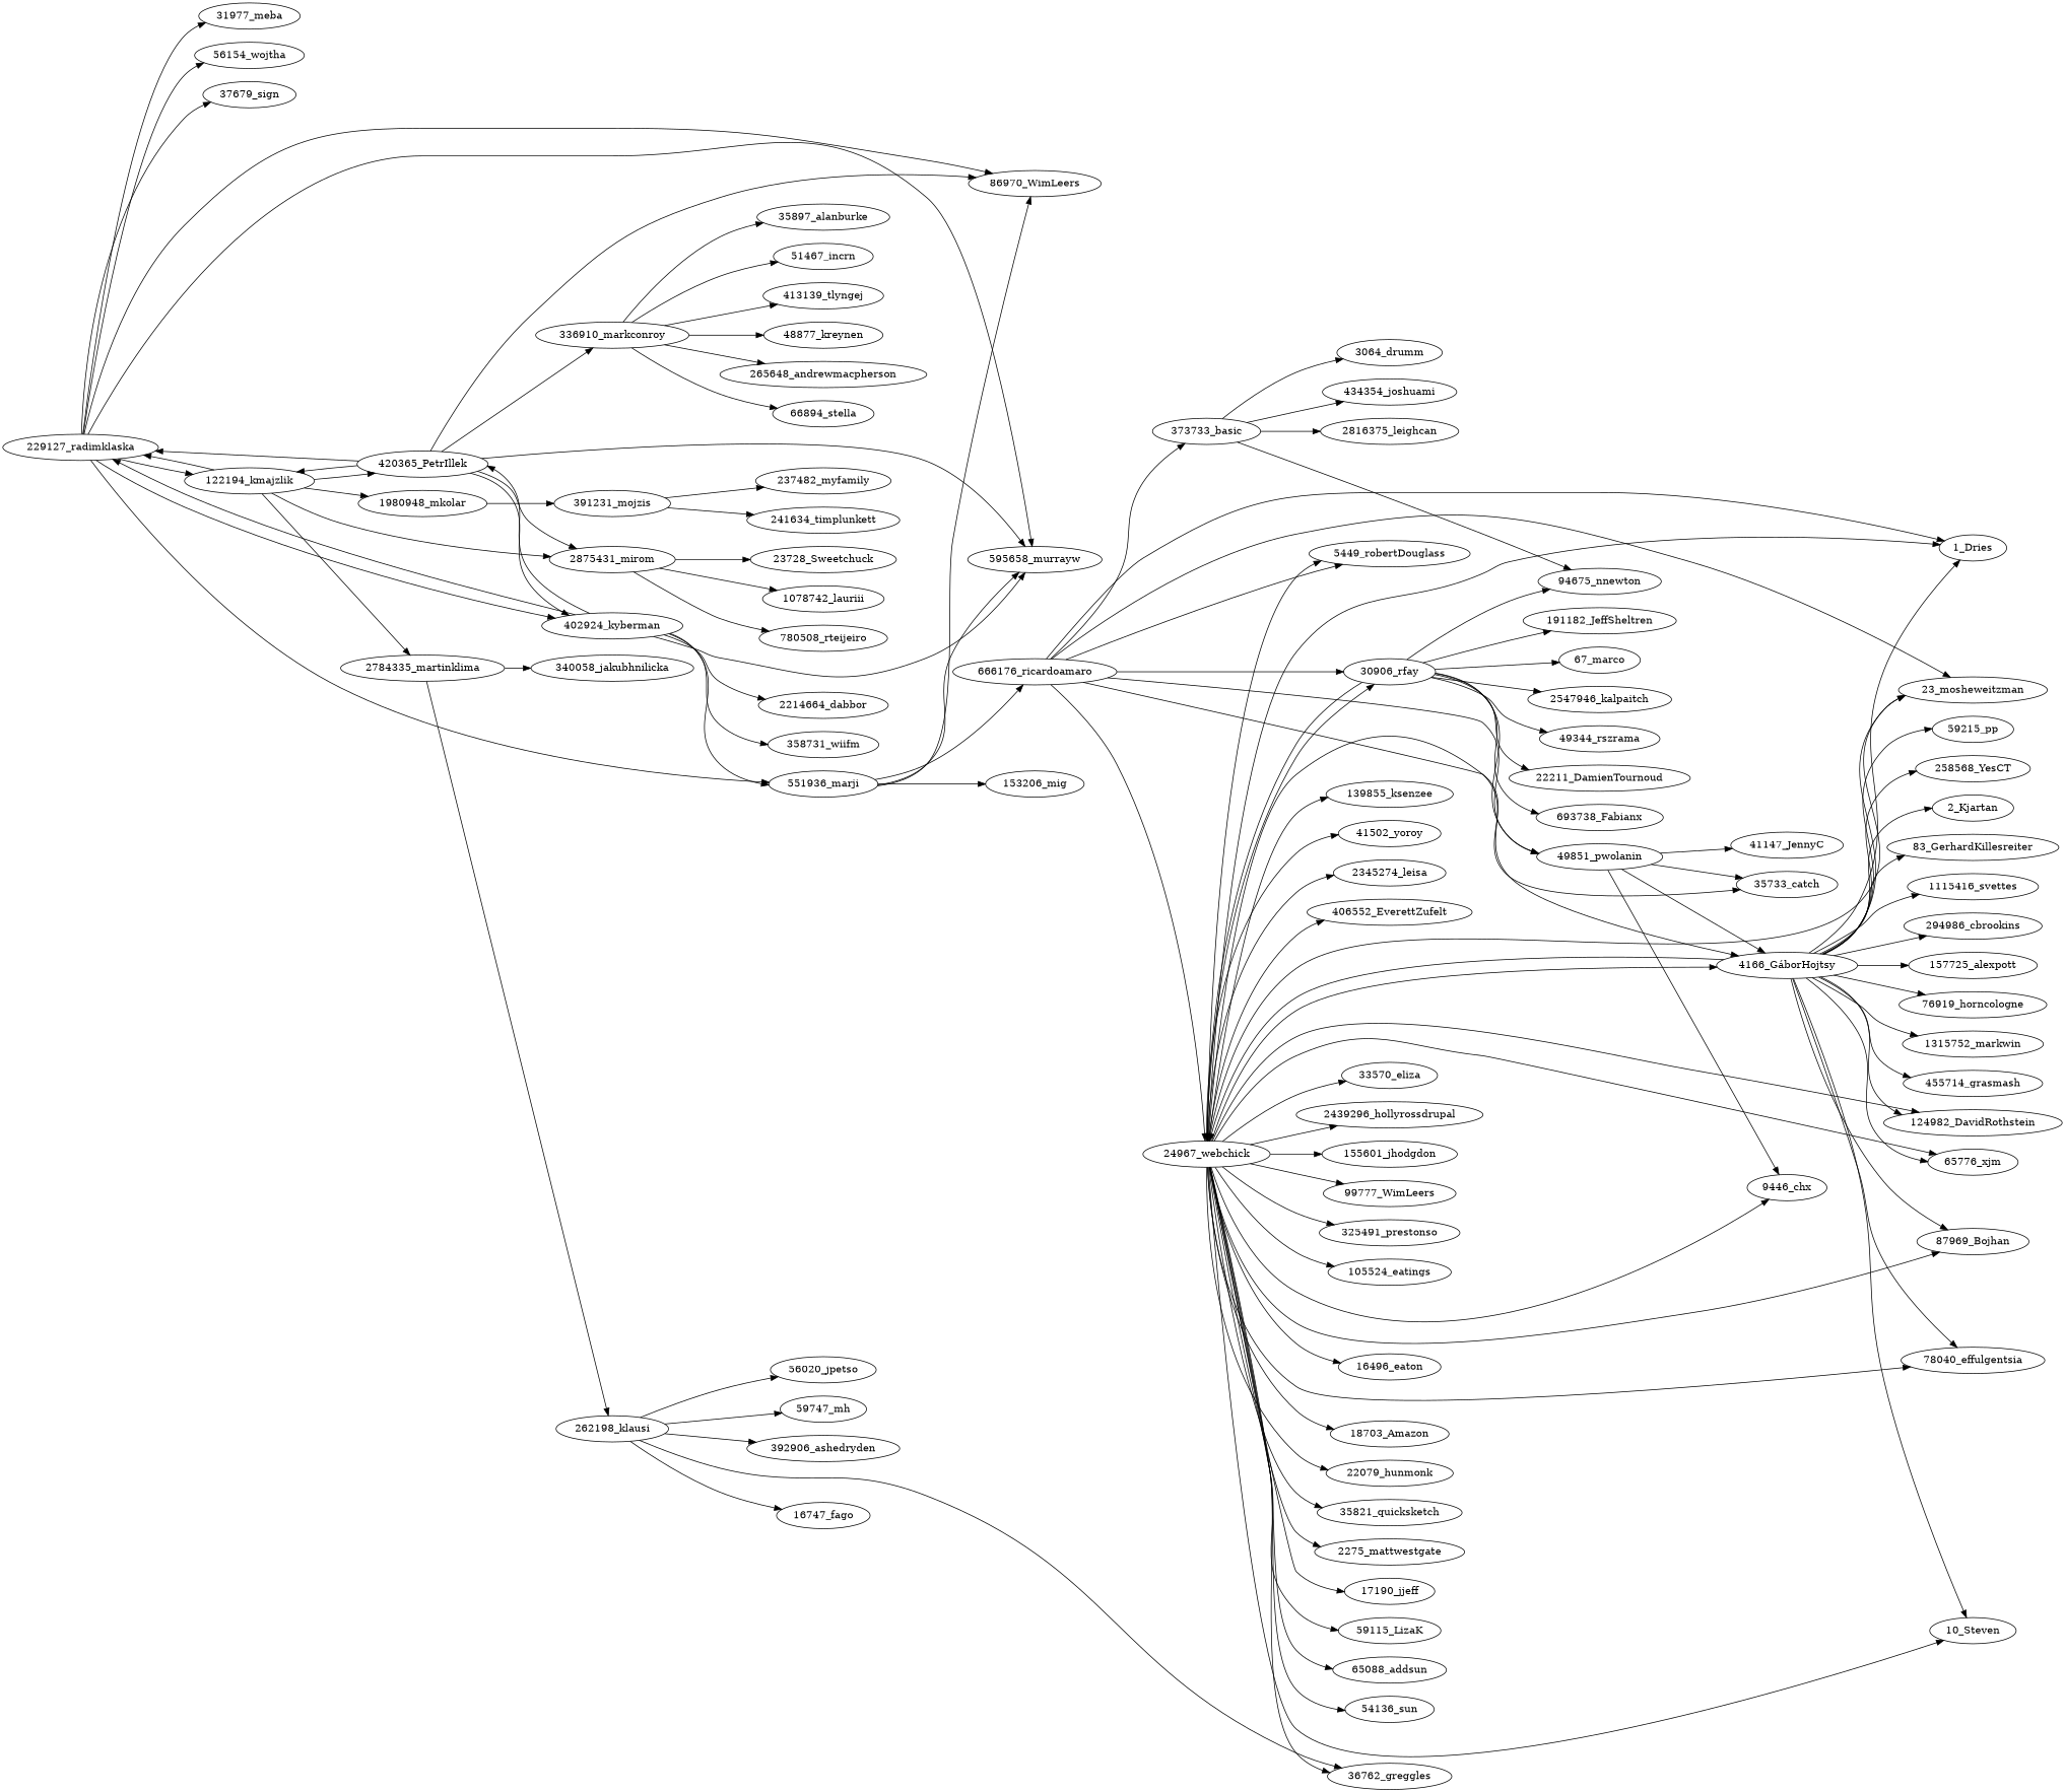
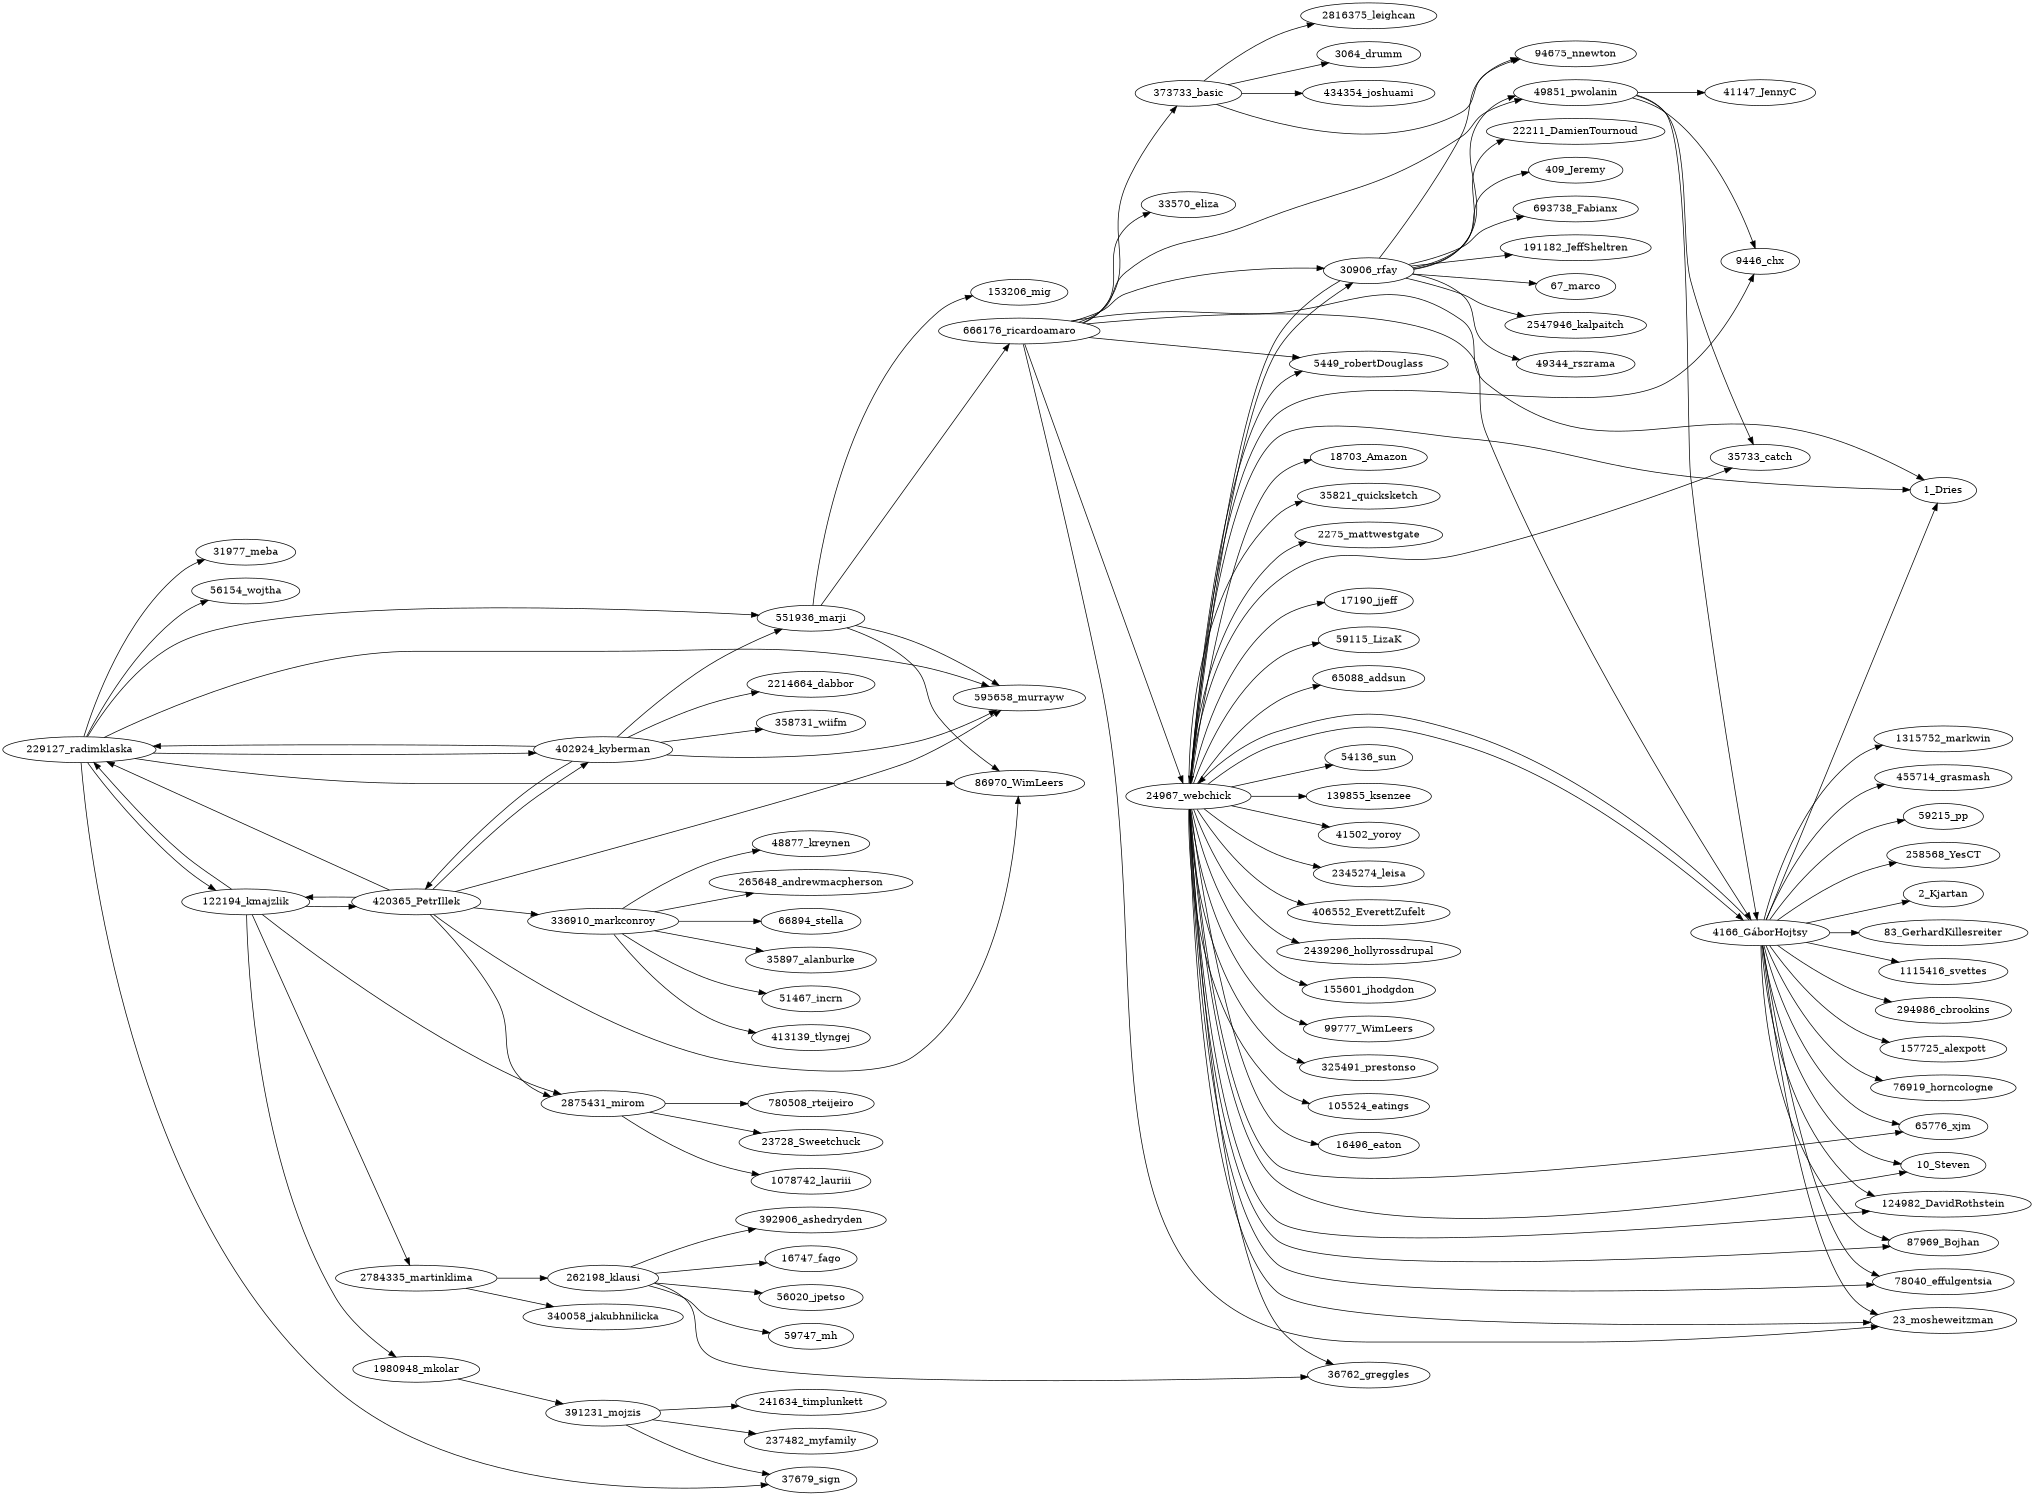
  digraph {
    rankdir=LR
    "229127_radimklaska"
    "31977_meba"
    "56154_wojtha"
    "37679_sign"
    "595658_murrayw"
    n6 [label="86970_WimLeers"]
    "551936_marji"
    "122194_kmajzlik"
    "402924_kyberman"
    "153206_mig"
    "666176_ricardoamaro"
    "1980948_mkolar"
    "420365_PetrIllek"
    "2875431_mirom"
    "2784335_martinklima"
    "2214664_dabbor"
    "358731_wiifm"
    "1_Dries"
    "24967_webchick"
    "5449_robertDouglass"
    "4166_GáborHojtsy"
    "23_mosheweitzman"
    "30906_rfay"
    "49851_pwolanin"
    "373733_basic"
    "9446_chx"
    "10_Steven"
    "18703_Amazon"
-   "22079_hunmonk"
    "35821_quicksketch"
    "2275_mattwestgate"
    "17190_jjeff"
    "59115_LizaK"
    "65088_addsun"
    "54136_sun"
    "124982_DavidRothstein"
    "35733_catch"
    "139855_ksenzee"
    "87969_Bojhan"
    "41502_yoroy"
    "2345274_leisa"
    "406552_EverettZufelt"
    "78040_effulgentsia"
    "36762_greggles"
    "65776_xjm"
    "33570_eliza"
    "2439296_hollyrossdrupal"
    "155601_jhodgdon"
    "99777_WimLeers"
    "325491_prestonso"
    "105524_eatings"
    "16496_eaton"
    "59215_pp"
    "258568_YesCT"
    "2_Kjartan"
    "83_GerhardKillesreiter"
    "1115416_svettes"
    "294986_cbrookins"
    "157725_alexpott"
    "76919_horncologne"
    "1315752_markwin"
    "455714_grasmash"
    "94675_nnewton"
    "49344_rszrama"
    "22211_DamienTournoud"
+   "409_Jeremy"
    "693738_Fabianx"
    "191182_JeffSheltren"
    "67_marco"
    "2547946_kalpaitch"
    "41147_JennyC"
    "3064_drumm"
    "434354_joshuami"
    "2816375_leighcan"
    "391231_mojzis"
    "336910_markconroy"
    "1078742_lauriii"
    "780508_rteijeiro"
    "23728_Sweetchuck"
    "262198_klausi"
    "340058_jakubhnilicka"
    "237482_myfamily"
    "241634_timplunkett"
    "66894_stella"
    n85 [label="35897_alanburke"]
    "51467_incrn"
    "413139_tlyngej"
    "48877_kreynen"
    "265648_andrewmacpherson"
    "16747_fago"
    "56020_jpetso"
    "59747_mh"
    "392906_ashedryden"
    "229127_radimklaska" -> "31977_meba"
    "229127_radimklaska" -> "56154_wojtha"
    "229127_radimklaska" -> "37679_sign"
    "229127_radimklaska" -> "595658_murrayw"
    "229127_radimklaska" -> n6
    "229127_radimklaska" -> "551936_marji"
    "229127_radimklaska" -> "122194_kmajzlik"
    "229127_radimklaska" -> "402924_kyberman"
    "551936_marji" -> "595658_murrayw"
    "551936_marji" -> n6
    "551936_marji" -> "153206_mig"
    "551936_marji" -> "666176_ricardoamaro"
    "122194_kmajzlik" -> "229127_radimklaska"
    "122194_kmajzlik" -> "1980948_mkolar"
    "122194_kmajzlik" -> "420365_PetrIllek"
    "122194_kmajzlik" -> "2875431_mirom"
    "122194_kmajzlik" -> "2784335_martinklima"
    "402924_kyberman" -> "229127_radimklaska"
    "402924_kyberman" -> "595658_murrayw"
    "402924_kyberman" -> "551936_marji"
    "402924_kyberman" -> "420365_PetrIllek"
    "402924_kyberman" -> "2214664_dabbor"
    "402924_kyberman" -> "358731_wiifm"
    "666176_ricardoamaro" -> "1_Dries"
    "666176_ricardoamaro" -> "24967_webchick"
    "666176_ricardoamaro" -> "5449_robertDouglass"
    "666176_ricardoamaro" -> "4166_GáborHojtsy"
    "666176_ricardoamaro" -> "23_mosheweitzman"
    "666176_ricardoamaro" -> "30906_rfay"
    "666176_ricardoamaro" -> "49851_pwolanin"
    "666176_ricardoamaro" -> "373733_basic"
    "1980948_mkolar" -> "391231_mojzis"
    "420365_PetrIllek" -> "229127_radimklaska"
    "420365_PetrIllek" -> "595658_murrayw"
    "420365_PetrIllek" -> n6
    "420365_PetrIllek" -> "122194_kmajzlik"
    "420365_PetrIllek" -> "402924_kyberman"
    "420365_PetrIllek" -> "2875431_mirom"
    "420365_PetrIllek" -> "336910_markconroy"
    "2875431_mirom" -> "1078742_lauriii"
    "2875431_mirom" -> "780508_rteijeiro"
    "2875431_mirom" -> "23728_Sweetchuck"
    "2784335_martinklima" -> "262198_klausi"
    "2784335_martinklima" -> "340058_jakubhnilicka"
    "24967_webchick" -> "1_Dries"
    "24967_webchick" -> "5449_robertDouglass"
    "24967_webchick" -> "4166_GáborHojtsy"
    "24967_webchick" -> "23_mosheweitzman"
    "24967_webchick" -> "30906_rfay"
    "24967_webchick" -> "9446_chx"
    "24967_webchick" -> "10_Steven"
    "24967_webchick" -> "18703_Amazon"
-   "24967_webchick" -> "22079_hunmonk"
    "24967_webchick" -> "35821_quicksketch"
    "24967_webchick" -> "2275_mattwestgate"
    "24967_webchick" -> "17190_jjeff"
    "24967_webchick" -> "59115_LizaK"
    "24967_webchick" -> "65088_addsun"
    "24967_webchick" -> "54136_sun"
    "24967_webchick" -> "124982_DavidRothstein"
    "24967_webchick" -> "35733_catch"
    "24967_webchick" -> "139855_ksenzee"
    "24967_webchick" -> "87969_Bojhan"
    "24967_webchick" -> "41502_yoroy"
    "24967_webchick" -> "2345274_leisa"
    "24967_webchick" -> "406552_EverettZufelt"
    "24967_webchick" -> "78040_effulgentsia"
    "24967_webchick" -> "36762_greggles"
    "24967_webchick" -> "65776_xjm"
-   "24967_webchick" -> "33570_eliza"
+   "666176_ricardoamaro" -> "33570_eliza"
    "24967_webchick" -> "2439296_hollyrossdrupal"
    "24967_webchick" -> "155601_jhodgdon"
    "24967_webchick" -> "99777_WimLeers"
    "24967_webchick" -> "325491_prestonso"
    "24967_webchick" -> "105524_eatings"
    "24967_webchick" -> "16496_eaton"
    "4166_GáborHojtsy" -> "1_Dries"
    "4166_GáborHojtsy" -> "24967_webchick"
    "4166_GáborHojtsy" -> "23_mosheweitzman"
    "4166_GáborHojtsy" -> "10_Steven"
    "4166_GáborHojtsy" -> "124982_DavidRothstein"
    "4166_GáborHojtsy" -> "87969_Bojhan"
    "4166_GáborHojtsy" -> "78040_effulgentsia"
    "4166_GáborHojtsy" -> "65776_xjm"
    "4166_GáborHojtsy" -> "59215_pp"
    "4166_GáborHojtsy" -> "258568_YesCT"
    "4166_GáborHojtsy" -> "2_Kjartan"
    "4166_GáborHojtsy" -> "83_GerhardKillesreiter"
    "4166_GáborHojtsy" -> "1115416_svettes"
    "4166_GáborHojtsy" -> "294986_cbrookins"
    "4166_GáborHojtsy" -> "157725_alexpott"
    "4166_GáborHojtsy" -> "76919_horncologne"
    "4166_GáborHojtsy" -> "1315752_markwin"
    "4166_GáborHojtsy" -> "455714_grasmash"
    "30906_rfay" -> "24967_webchick"
    "30906_rfay" -> "49851_pwolanin"
    "30906_rfay" -> "94675_nnewton"
    "30906_rfay" -> "49344_rszrama"
    "30906_rfay" -> "22211_DamienTournoud"
+   "30906_rfay" -> "409_Jeremy"
    "30906_rfay" -> "693738_Fabianx"
    "30906_rfay" -> "191182_JeffSheltren"
    "30906_rfay" -> "67_marco"
    "30906_rfay" -> "2547946_kalpaitch"
    "49851_pwolanin" -> "4166_GáborHojtsy"
    "49851_pwolanin" -> "9446_chx"
    "49851_pwolanin" -> "35733_catch"
    "49851_pwolanin" -> "41147_JennyC"
    "373733_basic" -> "94675_nnewton"
    "373733_basic" -> "3064_drumm"
    "373733_basic" -> "434354_joshuami"
    "373733_basic" -> "2816375_leighcan"
+   "391231_mojzis" -> "37679_sign"
    "391231_mojzis" -> "237482_myfamily"
    "391231_mojzis" -> "241634_timplunkett"
    "336910_markconroy" -> "66894_stella"
    "336910_markconroy" -> n85
    "336910_markconroy" -> "51467_incrn"
    "336910_markconroy" -> "413139_tlyngej"
    "336910_markconroy" -> "48877_kreynen"
    "336910_markconroy" -> "265648_andrewmacpherson"
    "262198_klausi" -> "36762_greggles"
    "262198_klausi" -> "16747_fago"
    "262198_klausi" -> "56020_jpetso"
    "262198_klausi" -> "59747_mh"
    "262198_klausi" -> "392906_ashedryden"
  }
